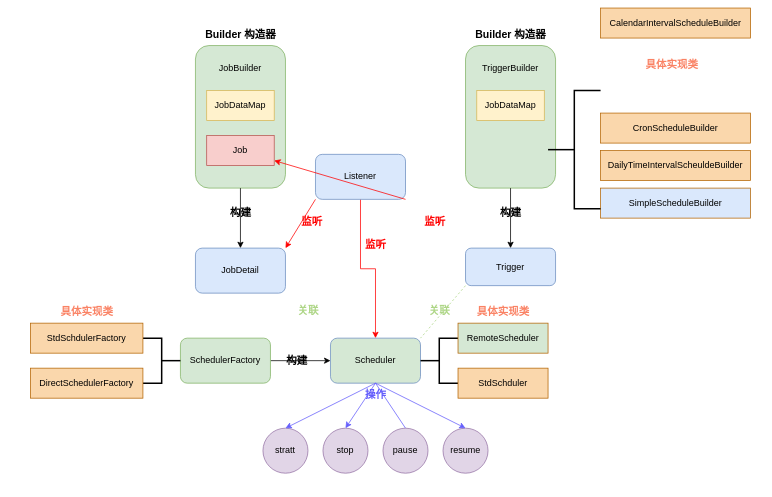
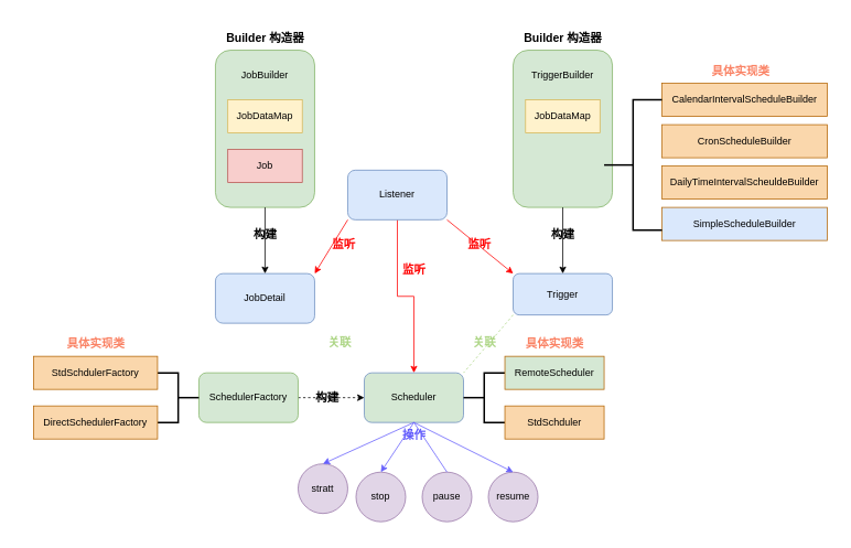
  <mxCell id="0" />
  <mxCell id="1" parent="0" />
  <mxCell id="2" value="" style="group" parent="1" vertex="1" connectable="0"><mxGeometry x="260" y="60" width="120" height="190" as="geometry" /></mxCell>
  <mxCell id="3" value="" style="rounded=1;whiteSpace=wrap;html=1;fillColor=#d5e8d4;strokeColor=#82b366;" parent="2" vertex="1"><mxGeometry width="120" height="190" as="geometry" /></mxCell>
  <mxCell id="4" value="JobDataMap" style="rounded=0;whiteSpace=wrap;html=1;fillColor=#fff2cc;strokeColor=#d6b656;" parent="2" vertex="1"><mxGeometry x="15" y="60" width="90" height="40" as="geometry" /></mxCell>
  <mxCell id="5" value="Job" style="rounded=0;whiteSpace=wrap;html=1;fillColor=#f8cecc;strokeColor=#b85450;" parent="2" vertex="1"><mxGeometry x="15" y="120" width="90" height="40" as="geometry" /></mxCell>
  <mxCell id="6" value="JobBuilder" style="text;html=1;strokeColor=none;fillColor=none;align=center;verticalAlign=middle;whiteSpace=wrap;rounded=0;" parent="2" vertex="1"><mxGeometry x="40" y="20" width="40" height="20" as="geometry" /></mxCell>
  <mxCell id="7" value="" style="group" parent="1" vertex="1" connectable="0"><mxGeometry x="620" y="60" width="120" height="190" as="geometry" /></mxCell>
  <mxCell id="8" value="" style="rounded=1;whiteSpace=wrap;html=1;fillColor=#d5e8d4;strokeColor=#82b366;" parent="7" vertex="1"><mxGeometry width="120" height="190" as="geometry" /></mxCell>
  <mxCell id="9" value="JobDataMap" style="rounded=0;whiteSpace=wrap;html=1;fillColor=#fff2cc;strokeColor=#d6b656;" parent="7" vertex="1"><mxGeometry x="15" y="60" width="90" height="40" as="geometry" /></mxCell>
  <mxCell id="10" value="TriggerBuilder" style="text;html=1;strokeColor=none;fillColor=none;align=center;verticalAlign=middle;whiteSpace=wrap;rounded=0;" parent="7" vertex="1"><mxGeometry x="40" y="20" width="40" height="20" as="geometry" /></mxCell>
  <mxCell id="11" value="" style="edgeStyle=orthogonalEdgeStyle;rounded=0;orthogonalLoop=1;jettySize=auto;html=1;fontColor=#000000;strokeColor=#FF0000;" parent="1" source="12" target="14" edge="1"><mxGeometry relative="1" as="geometry" /></mxCell>
  <mxCell id="12" value="Listener" style="rounded=1;whiteSpace=wrap;html=1;fillColor=#dae8fc;strokeColor=#6c8ebf;" parent="1" vertex="1"><mxGeometry x="420" y="205" width="120" height="60" as="geometry" /></mxCell>
  <mxCell id="13" value="JobDetail" style="rounded=1;whiteSpace=wrap;html=1;fillColor=#dae8fc;strokeColor=#6c8ebf;" parent="1" vertex="1"><mxGeometry x="260" y="330" width="120" height="60" as="geometry" /></mxCell>
  <mxCell id="14" value="Scheduler" style="rounded=1;whiteSpace=wrap;html=1;fillColor=#d5e8d4;strokeColor=#6c8ebf;" parent="1" vertex="1"><mxGeometry x="440" y="450" width="120" height="60" as="geometry" /></mxCell>
  <mxCell id="15" value="Trigger" style="rounded=1;whiteSpace=wrap;html=1;fillColor=#dae8fc;strokeColor=#6c8ebf;" parent="1" vertex="1"><mxGeometry x="620" y="330" width="120" height="50" as="geometry" /></mxCell>
  <mxCell id="16" value="" style="endArrow=classic;html=1;exitX=0;exitY=1;exitDx=0;exitDy=0;entryX=1;entryY=0;entryDx=0;entryDy=0;strokeColor=#FF0000;" parent="1" source="12" target="13" edge="1"><mxGeometry width="50" height="50" relative="1" as="geometry"><mxPoint x="720" y="210" as="sourcePoint" /><mxPoint x="770" y="160" as="targetPoint" /></mxGeometry></mxCell>
- <mxCell id="17" value="" style="endArrow=classic;html=1;exitX=1;exitY=1;exitDx=0;exitDy=0;strokeColor=#FF0000;" parent="1" source="12" target="5" edge="1"><mxGeometry width="50" height="50" relative="1" as="geometry"><mxPoint x="450" y="290" as="sourcePoint" /><mxPoint x="392.04" y="337.98" as="targetPoint" /></mxGeometry></mxCell>
+ <mxCell id="17" value="" style="endArrow=classic;html=1;exitX=1;exitY=1;exitDx=0;exitDy=0;entryX=0;entryY=0;entryDx=0;entryDy=0;strokeColor=#FF0000;" parent="1" source="12" target="15" edge="1"><mxGeometry width="50" height="50" relative="1" as="geometry"><mxPoint x="450" y="290" as="sourcePoint" /><mxPoint x="392.04" y="337.98" as="targetPoint" /></mxGeometry></mxCell>
  <mxCell id="18" value="" style="endArrow=none;dashed=1;html=1;exitX=0;exitY=1;exitDx=0;exitDy=0;entryX=1;entryY=0;entryDx=0;entryDy=0;strokeColor=#AED687;" parent="1" source="15" target="14" edge="1"><mxGeometry width="50" height="50" relative="1" as="geometry"><mxPoint x="390" y="390" as="sourcePoint" /><mxPoint x="450" y="395" as="targetPoint" /></mxGeometry></mxCell>
  <mxCell id="19" value="" style="edgeStyle=orthogonalEdgeStyle;rounded=0;orthogonalLoop=1;jettySize=auto;html=1;" parent="1" source="3" target="13" edge="1"><mxGeometry relative="1" as="geometry" /></mxCell>
  <mxCell id="20" value="" style="edgeStyle=orthogonalEdgeStyle;rounded=0;orthogonalLoop=1;jettySize=auto;html=1;" parent="1" source="8" target="15" edge="1"><mxGeometry relative="1" as="geometry" /></mxCell>
  <mxCell id="21" value="CronScheduleBuilder" style="rounded=0;whiteSpace=wrap;html=1;fillColor=#fad7ac;strokeColor=#b46504;" parent="1" vertex="1"><mxGeometry x="800" y="150" width="200" height="40" as="geometry" /></mxCell>
- <mxCell id="22" value="CalendarIntervalScheduleBuilder" style="rounded=0;whiteSpace=wrap;html=1;fillColor=#fad7ac;strokeColor=#b46504;" parent="1" vertex="1"><mxGeometry x="800" y="10" width="200" height="40" as="geometry" /></mxCell>
+ <mxCell id="22" value="CalendarIntervalScheduleBuilder" style="rounded=0;whiteSpace=wrap;html=1;fillColor=#fad7ac;strokeColor=#b46504;" parent="1" vertex="1"><mxGeometry x="800" y="100" width="200" height="40" as="geometry" /></mxCell>
  <mxCell id="23" value="DailyTimeIntervalScheuldeBuilder" style="rounded=0;whiteSpace=wrap;html=1;fillColor=#fad7ac;strokeColor=#b46504;" parent="1" vertex="1"><mxGeometry x="800" y="200" width="200" height="40" as="geometry" /></mxCell>
  <mxCell id="24" value="SimpleScheduleBuilder" style="rounded=0;whiteSpace=wrap;html=1;fillColor=#dae8fc;strokeColor=#b46504;" parent="1" vertex="1"><mxGeometry x="800" y="250" width="200" height="40" as="geometry" /></mxCell>
  <mxCell id="25" value="" style="strokeWidth=2;html=1;shape=mxgraph.flowchart.annotation_2;align=left;labelPosition=right;pointerEvents=1;" parent="1" vertex="1"><mxGeometry x="730" y="120" width="70" height="157.5" as="geometry" /></mxCell>
- <mxCell id="26" value="" style="edgeStyle=orthogonalEdgeStyle;rounded=0;orthogonalLoop=1;jettySize=auto;html=1;" parent="1" source="27" target="14" edge="1"><mxGeometry relative="1" as="geometry" /></mxCell>
+ <mxCell id="26" value="" style="edgeStyle=orthogonalEdgeStyle;rounded=0;orthogonalLoop=1;jettySize=auto;html=1;dashed=1;" parent="1" source="27" target="14" edge="1"><mxGeometry relative="1" as="geometry" /></mxCell>
  <mxCell id="27" value="SchedulerFactory" style="rounded=1;whiteSpace=wrap;html=1;fillColor=#d5e8d4;strokeColor=#82b366;" parent="1" vertex="1"><mxGeometry x="240" y="450" width="120" height="60" as="geometry" /></mxCell>
  <mxCell id="28" value="" style="strokeWidth=2;html=1;shape=mxgraph.flowchart.annotation_2;align=left;labelPosition=right;pointerEvents=1;direction=west;" parent="1" vertex="1"><mxGeometry x="190" y="450" width="50" height="60" as="geometry" /></mxCell>
  <mxCell id="29" value="StdSchdulerFactory" style="rounded=0;whiteSpace=wrap;html=1;fillColor=#fad7ac;strokeColor=#b46504;" parent="1" vertex="1"><mxGeometry x="40" y="430" width="150" height="40" as="geometry" /></mxCell>
  <mxCell id="30" value="DirectSchedulerFactory" style="rounded=0;whiteSpace=wrap;html=1;fillColor=#fad7ac;strokeColor=#b46504;" parent="1" vertex="1"><mxGeometry x="40" y="490" width="150" height="40" as="geometry" /></mxCell>
  <mxCell id="31" value="" style="strokeWidth=2;html=1;shape=mxgraph.flowchart.annotation_2;align=left;labelPosition=right;pointerEvents=1;direction=east;" parent="1" vertex="1"><mxGeometry x="560" y="450" width="50" height="60" as="geometry" /></mxCell>
  <mxCell id="32" value="RemoteScheduler" style="rounded=0;whiteSpace=wrap;html=1;fillColor=#d5e8d4;strokeColor=#b46504;" parent="1" vertex="1"><mxGeometry x="610" y="430" width="120" height="40" as="geometry" /></mxCell>
  <mxCell id="33" value="StdSchduler" style="rounded=0;whiteSpace=wrap;html=1;fillColor=#fad7ac;strokeColor=#b46504;" parent="1" vertex="1"><mxGeometry x="610" y="490" width="120" height="40" as="geometry" /></mxCell>
- <mxCell id="34" value="stratt" style="ellipse;whiteSpace=wrap;html=1;aspect=fixed;fillColor=#e1d5e7;strokeColor=#9673a6;" parent="1" vertex="1"><mxGeometry x="350" y="570" width="60" height="60" as="geometry" /></mxCell>
+ <mxCell id="34" value="stratt" style="ellipse;whiteSpace=wrap;html=1;aspect=fixed;fillColor=#e1d5e7;strokeColor=#9673a6;" parent="1" vertex="1"><mxGeometry x="360" y="560" width="60" height="60" as="geometry" /></mxCell>
  <mxCell id="35" value="stop" style="ellipse;whiteSpace=wrap;html=1;aspect=fixed;fillColor=#e1d5e7;strokeColor=#9673a6;" parent="1" vertex="1"><mxGeometry x="430" y="570" width="60" height="60" as="geometry" /></mxCell>
  <mxCell id="36" value="pause" style="ellipse;whiteSpace=wrap;html=1;aspect=fixed;fillColor=#e1d5e7;strokeColor=#9673a6;" parent="1" vertex="1"><mxGeometry x="510" y="570" width="60" height="60" as="geometry" /></mxCell>
  <mxCell id="37" value="resume" style="ellipse;whiteSpace=wrap;html=1;aspect=fixed;fillColor=#e1d5e7;strokeColor=#9673a6;" parent="1" vertex="1"><mxGeometry x="590" y="570" width="60" height="60" as="geometry" /></mxCell>
  <mxCell id="38" value="" style="endArrow=classic;html=1;entryX=0.5;entryY=0;entryDx=0;entryDy=0;strokeColor=#635DFC;" parent="1" target="34" edge="1"><mxGeometry width="50" height="50" relative="1" as="geometry"><mxPoint x="500" y="510" as="sourcePoint" /><mxPoint x="630" y="260" as="targetPoint" /></mxGeometry></mxCell>
  <mxCell id="39" value="" style="endArrow=classic;html=1;strokeColor=#635DFC;" parent="1" edge="1"><mxGeometry width="50" height="50" relative="1" as="geometry"><mxPoint x="500" y="510" as="sourcePoint" /><mxPoint x="460" y="570" as="targetPoint" /></mxGeometry></mxCell>
  <mxCell id="40" value="" style="endArrow=none;html=1;exitX=0.5;exitY=1;exitDx=0;exitDy=0;entryX=0.5;entryY=0;entryDx=0;entryDy=0;strokeColor=#635DFC;" parent="1" source="14" target="36" edge="1"><mxGeometry width="50" height="50" relative="1" as="geometry"><mxPoint x="600" y="330" as="sourcePoint" /><mxPoint x="650" y="280" as="targetPoint" /></mxGeometry></mxCell>
  <mxCell id="41" value="" style="endArrow=classic;html=1;exitX=0.5;exitY=1;exitDx=0;exitDy=0;entryX=0.5;entryY=0;entryDx=0;entryDy=0;strokeColor=#635DFC;" parent="1" source="14" target="37" edge="1"><mxGeometry width="50" height="50" relative="1" as="geometry"><mxPoint x="610" y="340" as="sourcePoint" /><mxPoint x="660" y="290" as="targetPoint" /></mxGeometry></mxCell>
  <mxCell id="42" value="监听" style="text;html=1;align=center;verticalAlign=middle;resizable=0;points=[];autosize=1;strokeColor=none;fillColor=none;fontSize=14;fontStyle=1;fontColor=#FF0000;" vertex="1" parent="1"><mxGeometry x="390" y="280" width="50" height="30" as="geometry" /></mxCell>
  <mxCell id="43" value="监听" style="text;html=1;align=center;verticalAlign=middle;resizable=0;points=[];autosize=1;strokeColor=none;fillColor=none;fontSize=14;fontStyle=1;fontColor=#FF0000;" vertex="1" parent="1"><mxGeometry x="475" y="310" width="50" height="30" as="geometry" /></mxCell>
  <mxCell id="44" value="监听" style="text;html=1;align=center;verticalAlign=middle;resizable=0;points=[];autosize=1;strokeColor=none;fillColor=none;fontSize=14;fontStyle=1;fontColor=#FF0000;" vertex="1" parent="1"><mxGeometry x="554" y="280" width="50" height="30" as="geometry" /></mxCell>
  <mxCell id="45" value="构建" style="text;html=1;align=center;verticalAlign=middle;resizable=0;points=[];autosize=1;strokeColor=none;fillColor=none;fontSize=14;fontStyle=1" vertex="1" parent="1"><mxGeometry x="655" y="268" width="50" height="30" as="geometry" /></mxCell>
  <mxCell id="46" value="构建" style="text;html=1;align=center;verticalAlign=middle;resizable=0;points=[];autosize=1;strokeColor=none;fillColor=none;fontSize=14;fontStyle=1" vertex="1" parent="1"><mxGeometry x="295" y="268" width="50" height="30" as="geometry" /></mxCell>
  <mxCell id="47" value="具体实现类" style="text;html=1;align=center;verticalAlign=middle;resizable=0;points=[];autosize=1;strokeColor=none;fillColor=none;fontSize=14;fontStyle=1;fontColor=#FA8264;" vertex="1" parent="1"><mxGeometry x="850" y="70" width="90" height="30" as="geometry" /></mxCell>
  <mxCell id="48" value="构建" style="text;html=1;align=center;verticalAlign=middle;resizable=0;points=[];autosize=1;strokeColor=none;fillColor=none;fontSize=14;fontStyle=1" vertex="1" parent="1"><mxGeometry x="370" y="465" width="50" height="30" as="geometry" /></mxCell>
  <mxCell id="49" value="具体实现类" style="text;html=1;align=center;verticalAlign=middle;resizable=0;points=[];autosize=1;strokeColor=none;fillColor=none;fontSize=14;fontStyle=1;fontColor=#FA8264;" vertex="1" parent="1"><mxGeometry x="70" y="400" width="90" height="30" as="geometry" /></mxCell>
  <mxCell id="50" value="具体实现类" style="text;html=1;align=center;verticalAlign=middle;resizable=0;points=[];autosize=1;strokeColor=none;fillColor=none;fontSize=14;fontStyle=1;fontColor=#FA8264;" vertex="1" parent="1"><mxGeometry x="625" y="400" width="90" height="30" as="geometry" /></mxCell>
  <mxCell id="51" value="Builder 构造器" style="text;html=1;align=center;verticalAlign=middle;resizable=0;points=[];autosize=1;strokeColor=none;fillColor=none;fontSize=14;fontStyle=1" vertex="1" parent="1"><mxGeometry x="260" y="30" width="120" height="30" as="geometry" /></mxCell>
  <mxCell id="52" value="Builder 构造器" style="text;html=1;align=center;verticalAlign=middle;resizable=0;points=[];autosize=1;strokeColor=none;fillColor=none;fontSize=14;fontStyle=1" vertex="1" parent="1"><mxGeometry x="620" y="30" width="120" height="30" as="geometry" /></mxCell>
  <mxCell id="53" value="关联" style="text;html=1;align=center;verticalAlign=middle;resizable=0;points=[];autosize=1;strokeColor=none;fillColor=none;fontSize=14;fontStyle=1;fontColor=#AED687;" vertex="1" parent="1"><mxGeometry x="385" y="398" width="50" height="30" as="geometry" /></mxCell>
  <mxCell id="54" value="关联" style="text;html=1;align=center;verticalAlign=middle;resizable=0;points=[];autosize=1;strokeColor=none;fillColor=none;fontSize=14;fontStyle=1;fontColor=#AED687;" vertex="1" parent="1"><mxGeometry x="560" y="398" width="50" height="30" as="geometry" /></mxCell>
  <mxCell id="55" value="操作" style="text;html=1;align=center;verticalAlign=middle;resizable=0;points=[];autosize=1;strokeColor=none;fillColor=none;fontColor=#635DFC;fontSize=14;fontStyle=1" vertex="1" parent="1"><mxGeometry x="475" y="510" width="50" height="30" as="geometry" /></mxCell>
  <mxCell id="56" value="nxt" style="text;html=1;align=center;verticalAlign=middle;resizable=0;points=[];autosize=1;strokeColor=none;fillColor=none;fontColor=#FFFFFF;" vertex="1" parent="1"><mxGeometry x="20" y="20" width="40" height="30" as="geometry" /></mxCell>
  <mxCell id="57" value="nxt" style="text;html=1;align=center;verticalAlign=middle;resizable=0;points=[];autosize=1;strokeColor=none;fillColor=none;fontColor=#FFFFFF;" vertex="1" parent="1"><mxGeometry x="967" y="610" width="40" height="30" as="geometry" /></mxCell>
